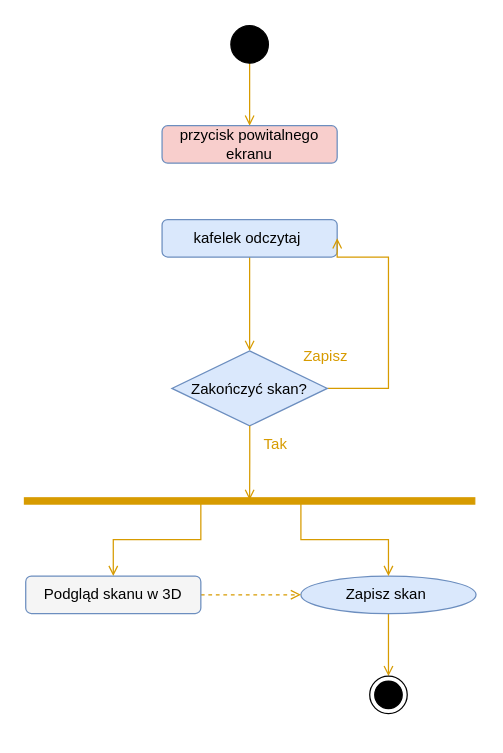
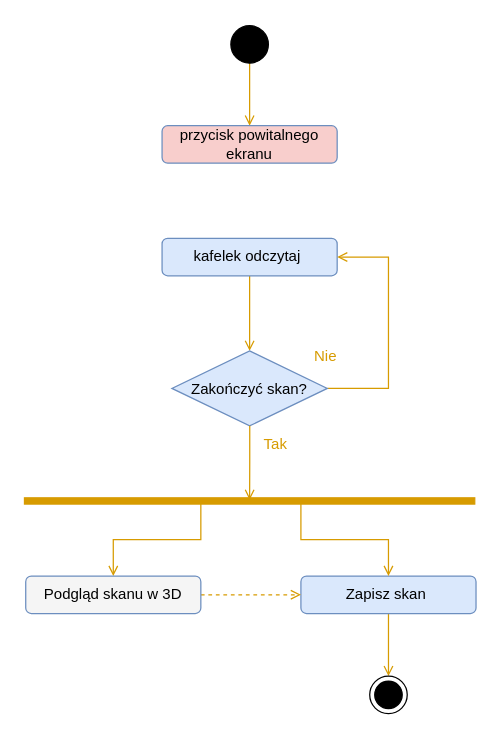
  <mxCell id="0" />
  <mxCell id="1" parent="0" />
  <mxCell id="2" style="edgeStyle=orthogonalEdgeStyle;rounded=0;orthogonalLoop=1;jettySize=auto;html=1;entryX=0.5;entryY=0;entryDx=0;entryDy=0;fillColor=#ffe6cc;strokeColor=#D79B00;endArrow=open;endFill=0;" edge="1" parent="1" source="3" target="4"><mxGeometry relative="1" as="geometry" /></mxCell>
  <mxCell id="3" value="" style="ellipse;fillColor=strokeColor;html=1;" vertex="1" parent="1"><mxGeometry x="184" y="20" width="30" height="30" as="geometry" /></mxCell>
  <mxCell id="4" value="przycisk powitalnego ekranu" style="rounded=1;whiteSpace=wrap;html=1;fillColor=#f8cecc;strokeColor=#6c8ebf;" vertex="1" parent="1"><mxGeometry x="129" y="100" width="140" height="30" as="geometry" /></mxCell>
  <mxCell id="5" style="edgeStyle=orthogonalEdgeStyle;rounded=0;orthogonalLoop=1;jettySize=auto;html=1;entryX=0.5;entryY=0;entryDx=0;entryDy=0;fillColor=#d5e8d4;strokeColor=#D79B00;endArrow=open;endFill=0;" edge="1" parent="1" source="6" target="8"><mxGeometry relative="1" as="geometry" /></mxCell>
- <mxCell id="6" value="kafelek odczytaj&amp;nbsp;" style="rounded=1;whiteSpace=wrap;html=1;fillColor=#dae8fc;strokeColor=#6c8ebf;" vertex="1" parent="1"><mxGeometry x="129" y="175" width="140" height="30" as="geometry" /></mxCell>
+ <mxCell id="6" value="kafelek odczytaj&amp;nbsp;" style="rounded=1;whiteSpace=wrap;html=1;fillColor=#dae8fc;strokeColor=#6c8ebf;" vertex="1" parent="1"><mxGeometry x="129" y="190" width="140" height="30" as="geometry" /></mxCell>
  <mxCell id="7" style="edgeStyle=orthogonalEdgeStyle;rounded=0;orthogonalLoop=1;jettySize=auto;html=1;entryX=1;entryY=0.5;entryDx=0;entryDy=0;strokeColor=#D79B00;endArrow=open;endFill=0;" edge="1" parent="1" source="8" target="6"><mxGeometry relative="1" as="geometry"><Array as="points"><mxPoint x="310" y="310" /><mxPoint x="310" y="205" /></Array></mxGeometry></mxCell>
  <mxCell id="8" value="Zakończyć skan?" style="rhombus;fillColor=#dae8fc;strokeColor=#6c8ebf;" vertex="1" parent="1"><mxGeometry x="136.87" y="280" width="124.25" height="60" as="geometry" /></mxCell>
  <mxCell id="9" style="edgeStyle=orthogonalEdgeStyle;rounded=0;orthogonalLoop=1;jettySize=auto;html=1;endArrow=open;endFill=0;strokeColor=#D79B00;" edge="1" parent="1" source="10" target="13"><mxGeometry relative="1" as="geometry" /></mxCell>
- <mxCell id="10" value="Zapisz skan&amp;nbsp;" style="ellipse;whiteSpace=wrap;html=1;fillColor=#dae8fc;strokeColor=#6c8ebf;" vertex="1" parent="1"><mxGeometry x="240" y="460" width="140" height="30" as="geometry" /></mxCell>
+ <mxCell id="10" value="Zapisz skan&amp;nbsp;" style="rounded=1;whiteSpace=wrap;html=1;fillColor=#dae8fc;strokeColor=#6c8ebf;" vertex="1" parent="1"><mxGeometry x="240" y="460" width="140" height="30" as="geometry" /></mxCell>
  <mxCell id="11" value="&lt;font color=&quot;#d79b00&quot;&gt;Tak&lt;/font&gt;" style="text;html=1;strokeColor=none;fillColor=none;align=center;verticalAlign=middle;whiteSpace=wrap;rounded=0;" vertex="1" parent="1"><mxGeometry x="190" y="340" width="60" height="30" as="geometry" /></mxCell>
- <mxCell id="12" value="&lt;font color=&quot;#d79b00&quot;&gt;Zapisz&lt;/font&gt;" style="text;html=1;strokeColor=none;fillColor=none;align=center;verticalAlign=middle;whiteSpace=wrap;rounded=0;" vertex="1" parent="1"><mxGeometry x="230" y="270" width="60" height="30" as="geometry" /></mxCell>
+ <mxCell id="12" value="&lt;font color=&quot;#d79b00&quot;&gt;Nie&lt;/font&gt;" style="text;html=1;strokeColor=none;fillColor=none;align=center;verticalAlign=middle;whiteSpace=wrap;rounded=0;" vertex="1" parent="1"><mxGeometry x="230" y="270" width="60" height="30" as="geometry" /></mxCell>
  <mxCell id="13" value="" style="ellipse;html=1;shape=endState;fillColor=strokeColor;" vertex="1" parent="1"><mxGeometry x="295.01" y="540" width="30" height="30" as="geometry" /></mxCell>
  <mxCell id="14" style="edgeStyle=orthogonalEdgeStyle;rounded=0;orthogonalLoop=1;jettySize=auto;html=1;entryX=0.5;entryY=0;entryDx=0;entryDy=0;endArrow=open;endFill=0;strokeColor=#D79B00;" edge="1" parent="1" source="16" target="19"><mxGeometry relative="1" as="geometry"><Array as="points"><mxPoint x="160" y="431" /><mxPoint x="90" y="431" /></Array></mxGeometry></mxCell>
  <mxCell id="15" style="edgeStyle=orthogonalEdgeStyle;rounded=0;orthogonalLoop=1;jettySize=auto;html=1;entryX=0.5;entryY=0;entryDx=0;entryDy=0;endArrow=open;endFill=0;strokeColor=#D79B00;" edge="1" parent="1" source="16" target="10"><mxGeometry relative="1" as="geometry"><Array as="points"><mxPoint x="240" y="431" /><mxPoint x="310" y="431" /></Array></mxGeometry></mxCell>
  <mxCell id="16" value="" style="html=1;points=[];perimeter=orthogonalPerimeter;fillColor=strokeColor;rotation=90;strokeColor=#D79B00;" vertex="1" parent="1"><mxGeometry x="196.49" y="220" width="5" height="360" as="geometry" /></mxCell>
  <mxCell id="17" style="edgeStyle=orthogonalEdgeStyle;rounded=0;orthogonalLoop=1;jettySize=auto;html=1;entryX=0.329;entryY=0.5;entryDx=0;entryDy=0;entryPerimeter=0;endArrow=open;endFill=0;strokeColor=#D79B00;" edge="1" parent="1" source="8" target="16"><mxGeometry relative="1" as="geometry" /></mxCell>
  <mxCell id="18" style="edgeStyle=orthogonalEdgeStyle;rounded=0;orthogonalLoop=1;jettySize=auto;html=1;entryX=0;entryY=0.5;entryDx=0;entryDy=0;strokeColor=#D79B00;endArrow=open;endFill=0;dashed=1;" edge="1" parent="1" source="19" target="10"><mxGeometry relative="1" as="geometry" /></mxCell>
  <mxCell id="19" value="Podgląd skanu w 3D" style="rounded=1;whiteSpace=wrap;html=1;fillColor=#f5f5f5;strokeColor=#6c8ebf;" vertex="1" parent="1"><mxGeometry x="20" y="460" width="140" height="30" as="geometry" /></mxCell>
